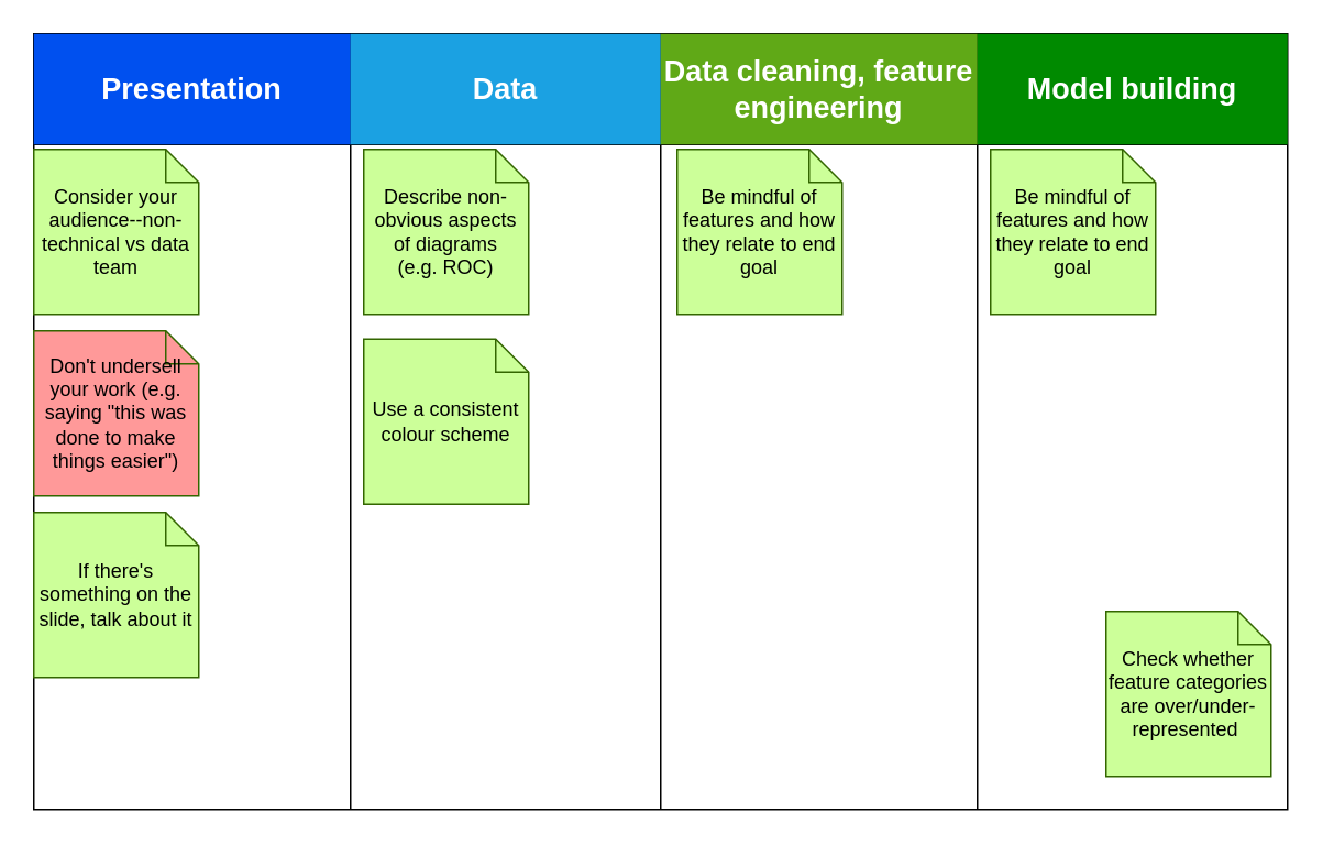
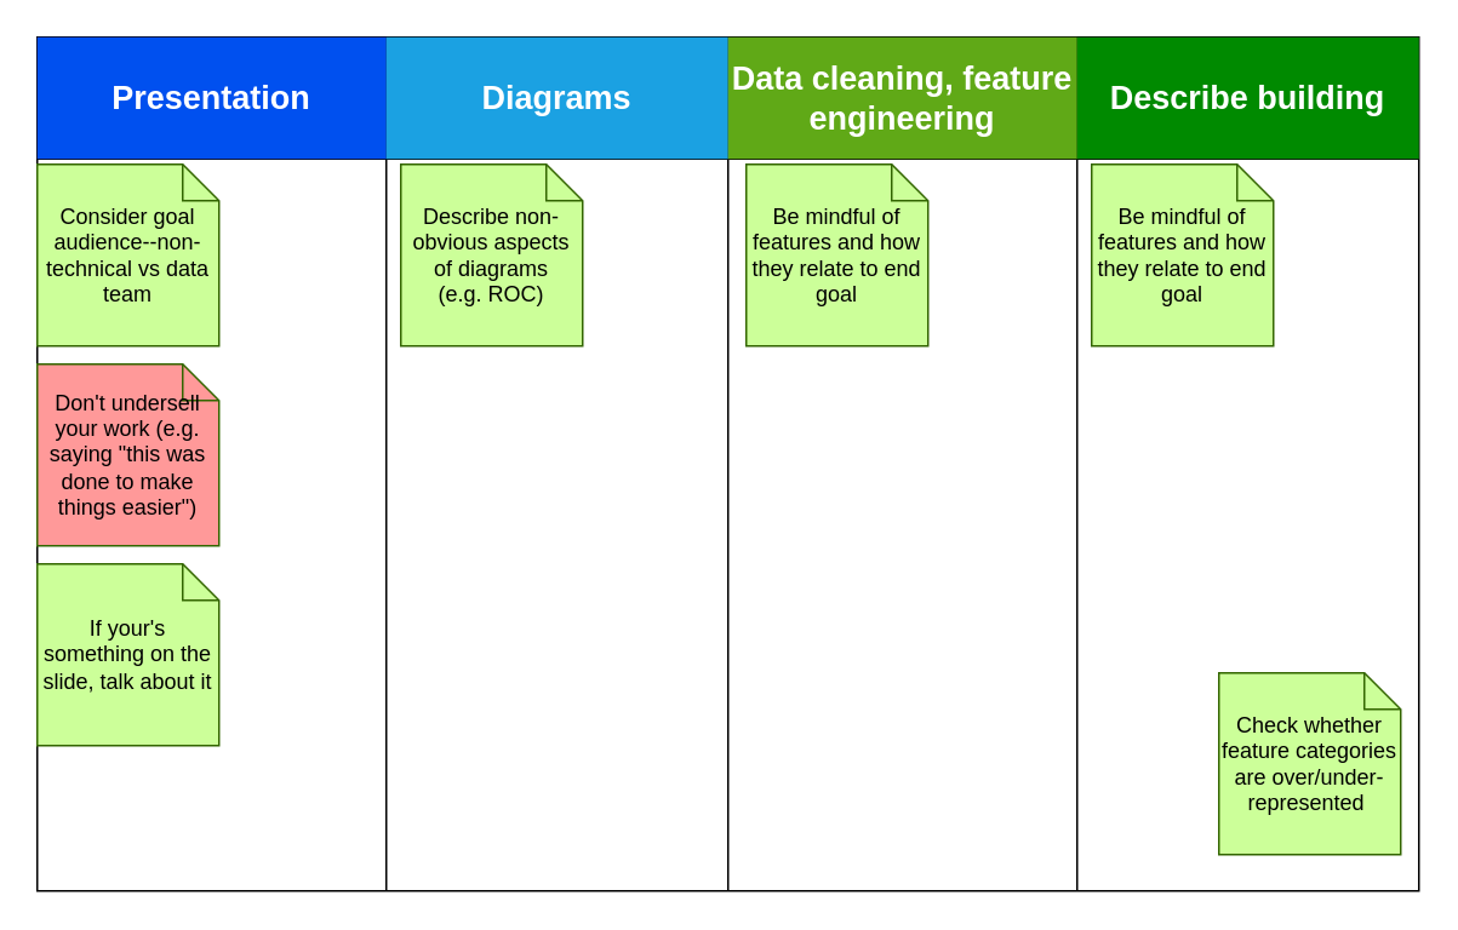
  <mxCell id="0" />
  <mxCell id="1" parent="0" />
  <mxCell id="2" value="" style="shape=table;startSize=0;container=1;collapsible=0;childLayout=tableLayout;perimeterSpacing=3;" vertex="1" parent="1"><mxGeometry x="20" y="20" width="760" height="470" as="geometry" /></mxCell>
  <mxCell id="3" value="" style="shape=partialRectangle;collapsible=0;dropTarget=0;pointerEvents=0;fillColor=none;top=0;left=0;bottom=0;right=0;points=[[0,0.5],[1,0.5]];portConstraint=eastwest;" vertex="1" parent="2"><mxGeometry width="760" height="67" as="geometry" /></mxCell>
  <mxCell id="4" value="&lt;b&gt;&lt;font style=&quot;font-size: 18px&quot;&gt;Presentation&lt;/font&gt;&lt;/b&gt;" style="shape=partialRectangle;html=1;whiteSpace=wrap;connectable=0;overflow=hidden;fillColor=#0050ef;top=0;left=0;bottom=0;right=0;strokeColor=#001DBC;fontColor=#ffffff;strokeWidth=3;perimeterSpacing=3;" vertex="1" parent="3"><mxGeometry width="192" height="67" as="geometry" /></mxCell>
- <mxCell id="5" value="&lt;b&gt;&lt;font style=&quot;font-size: 18px&quot;&gt;Data&lt;/font&gt;&lt;/b&gt;" style="shape=partialRectangle;html=1;whiteSpace=wrap;connectable=0;overflow=hidden;fillColor=#1ba1e2;top=0;left=0;bottom=0;right=0;strokeColor=#006EAF;fontColor=#ffffff;strokeWidth=3;" vertex="1" parent="3"><mxGeometry x="192" width="188" height="67" as="geometry" /></mxCell>
+ <mxCell id="5" value="&lt;b&gt;&lt;font style=&quot;font-size: 18px&quot;&gt;Diagrams&lt;/font&gt;&lt;/b&gt;" style="shape=partialRectangle;html=1;whiteSpace=wrap;connectable=0;overflow=hidden;fillColor=#1ba1e2;top=0;left=0;bottom=0;right=0;strokeColor=#006EAF;fontColor=#ffffff;strokeWidth=3;" vertex="1" parent="3"><mxGeometry x="192" width="188" height="67" as="geometry" /></mxCell>
  <mxCell id="6" value="&lt;b&gt;&lt;font style=&quot;font-size: 18px&quot;&gt;Data cleaning, feature engineering&lt;/font&gt;&lt;/b&gt;" style="shape=partialRectangle;html=1;whiteSpace=wrap;connectable=0;overflow=hidden;fillColor=#60a917;top=0;left=0;bottom=0;right=0;strokeColor=#2D7600;fontColor=#ffffff;" vertex="1" parent="3"><mxGeometry x="380" width="192" height="67" as="geometry" /></mxCell>
- <mxCell id="7" value="&lt;b&gt;&lt;font style=&quot;font-size: 18px&quot;&gt;Model building&lt;/font&gt;&lt;/b&gt;" style="shape=partialRectangle;html=1;whiteSpace=wrap;connectable=0;overflow=hidden;fillColor=#008a00;top=0;left=0;bottom=0;right=0;fontColor=#ffffff;perimeterSpacing=3;strokeWidth=3;" vertex="1" parent="3"><mxGeometry x="572" width="188" height="67" as="geometry" /></mxCell>
+ <mxCell id="7" value="&lt;b&gt;&lt;font style=&quot;font-size: 18px&quot;&gt;Describe building&lt;/font&gt;&lt;/b&gt;" style="shape=partialRectangle;html=1;whiteSpace=wrap;connectable=0;overflow=hidden;fillColor=#008a00;top=0;left=0;bottom=0;right=0;fontColor=#ffffff;perimeterSpacing=3;strokeWidth=3;" vertex="1" parent="3"><mxGeometry x="572" width="188" height="67" as="geometry" /></mxCell>
  <mxCell id="8" value="" style="shape=partialRectangle;collapsible=0;dropTarget=0;pointerEvents=0;fillColor=none;top=0;left=0;bottom=0;right=0;points=[[0,0.5],[1,0.5]];portConstraint=eastwest;" vertex="1" parent="2"><mxGeometry y="67" width="760" height="403" as="geometry" /></mxCell>
  <mxCell id="9" value="" style="shape=partialRectangle;html=1;whiteSpace=wrap;connectable=0;overflow=hidden;fillColor=none;top=0;left=0;bottom=0;right=0;" vertex="1" parent="8"><mxGeometry width="192" height="403" as="geometry" /></mxCell>
  <mxCell id="10" value="" style="shape=partialRectangle;html=1;whiteSpace=wrap;connectable=0;overflow=hidden;fillColor=none;top=0;left=0;bottom=0;right=0;" vertex="1" parent="8"><mxGeometry x="192" width="188" height="403" as="geometry" /></mxCell>
  <mxCell id="11" value="" style="shape=partialRectangle;html=1;whiteSpace=wrap;connectable=0;overflow=hidden;fillColor=none;top=0;left=0;bottom=0;right=0;" vertex="1" parent="8"><mxGeometry x="380" width="192" height="403" as="geometry" /></mxCell>
  <mxCell id="12" value="" style="shape=partialRectangle;html=1;whiteSpace=wrap;connectable=0;overflow=hidden;fillColor=none;top=0;left=0;bottom=0;right=0;" vertex="1" parent="8"><mxGeometry x="572" width="188" height="403" as="geometry" /></mxCell>
  <mxCell id="13" value="Describe non-obvious aspects of diagrams&lt;br&gt;(e.g. ROC)" style="shape=note;size=20;whiteSpace=wrap;html=1;strokeColor=#336600;fillColor=#CCFF99;" vertex="1" parent="1"><mxGeometry x="220" y="90" width="100" height="100" as="geometry" /></mxCell>
- <mxCell id="14" value="Use a consistent colour scheme" style="shape=note;size=20;whiteSpace=wrap;html=1;strokeColor=#336600;fillColor=#CCFF99;" vertex="1" parent="1"><mxGeometry x="220" y="205" width="100" height="100" as="geometry" /></mxCell>
  <mxCell id="15" value="Be mindful of features and how they relate to end goal" style="shape=note;size=20;whiteSpace=wrap;html=1;strokeColor=#336600;fillColor=#CCFF99;" vertex="1" parent="1"><mxGeometry x="600" y="90" width="100" height="100" as="geometry" /></mxCell>
  <mxCell id="16" value="Don't undersell your work (e.g. saying &quot;this was done to make things easier&quot;)" style="shape=note;size=20;whiteSpace=wrap;html=1;strokeColor=#336600;fillColor=#FF9999;" vertex="1" parent="1"><mxGeometry x="20" y="200" width="100" height="100" as="geometry" /></mxCell>
- <mxCell id="17" value="Consider your audience--non-technical vs data team" style="shape=note;size=20;whiteSpace=wrap;html=1;strokeColor=#336600;fillColor=#CCFF99;" vertex="1" parent="1"><mxGeometry x="20" y="90" width="100" height="100" as="geometry" /></mxCell>
+ <mxCell id="17" value="Consider goal audience--non-technical vs data team" style="shape=note;size=20;whiteSpace=wrap;html=1;strokeColor=#336600;fillColor=#CCFF99;" vertex="1" parent="1"><mxGeometry x="20" y="90" width="100" height="100" as="geometry" /></mxCell>
  <mxCell id="18" value="Check whether feature categories are over/under-represented&amp;nbsp;" style="shape=note;size=20;whiteSpace=wrap;html=1;strokeColor=#336600;fillColor=#CCFF99;" vertex="1" parent="1"><mxGeometry x="670" y="370" width="100" height="100" as="geometry" /></mxCell>
  <mxCell id="19" value="Be mindful of features and how they relate to end goal" style="shape=note;size=20;whiteSpace=wrap;html=1;strokeColor=#336600;fillColor=#CCFF99;" vertex="1" parent="1"><mxGeometry x="410" y="90" width="100" height="100" as="geometry" /></mxCell>
- <mxCell id="20" value="If there's something on the slide, talk about it" style="shape=note;size=20;whiteSpace=wrap;html=1;strokeColor=#336600;fillColor=#CCFF99;" vertex="1" parent="1"><mxGeometry x="20" y="310" width="100" height="100" as="geometry" /></mxCell>
+ <mxCell id="20" value="If your's something on the slide, talk about it" style="shape=note;size=20;whiteSpace=wrap;html=1;strokeColor=#336600;fillColor=#CCFF99;" vertex="1" parent="1"><mxGeometry x="20" y="310" width="100" height="100" as="geometry" /></mxCell>
